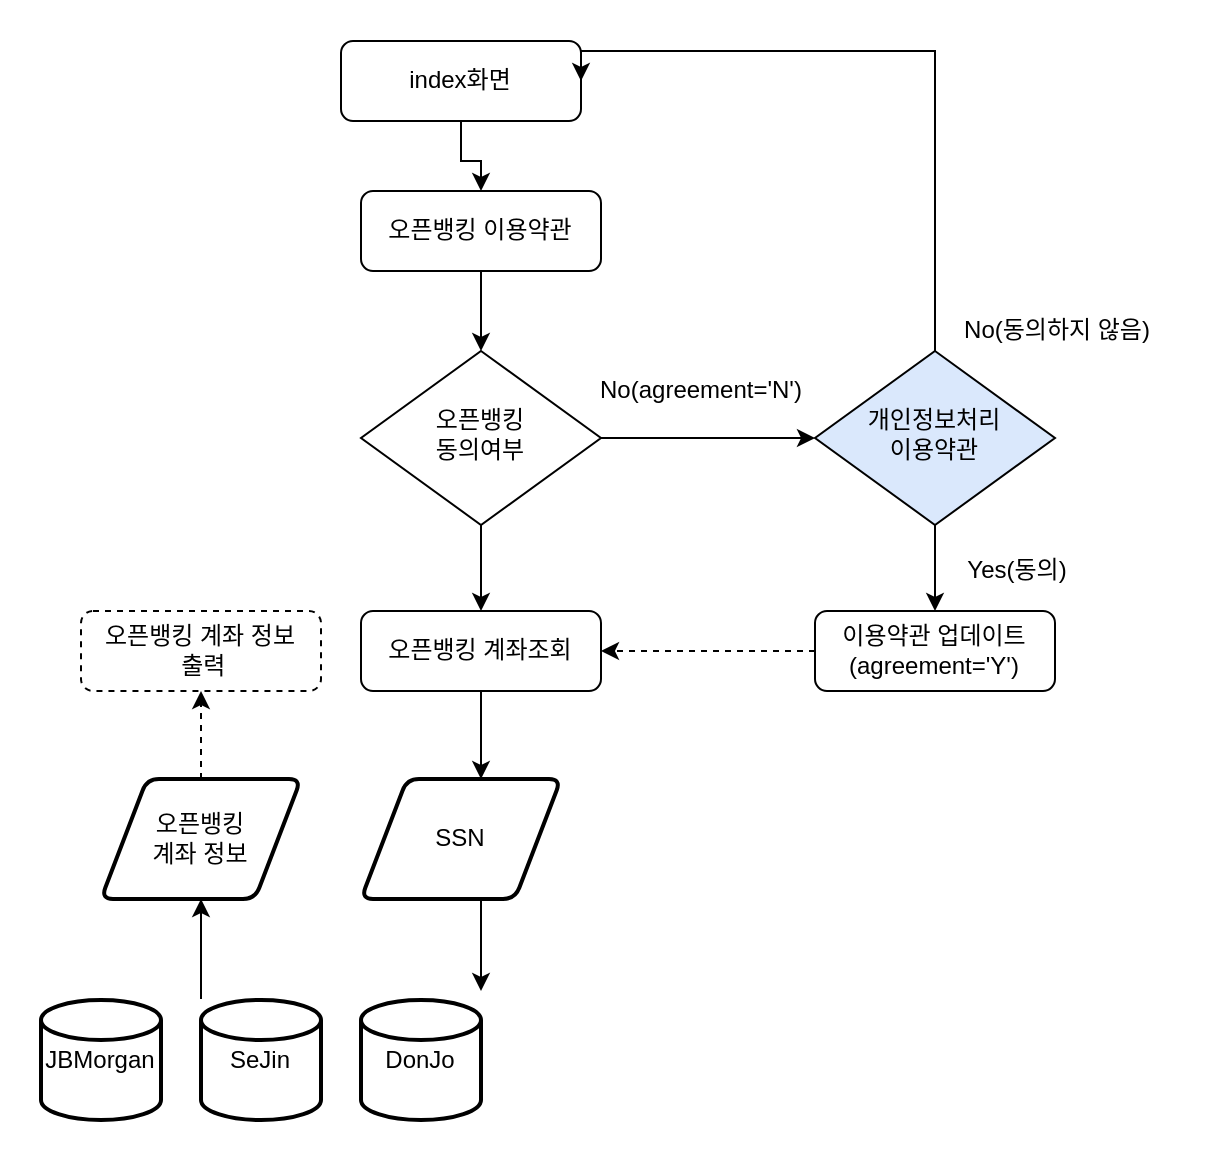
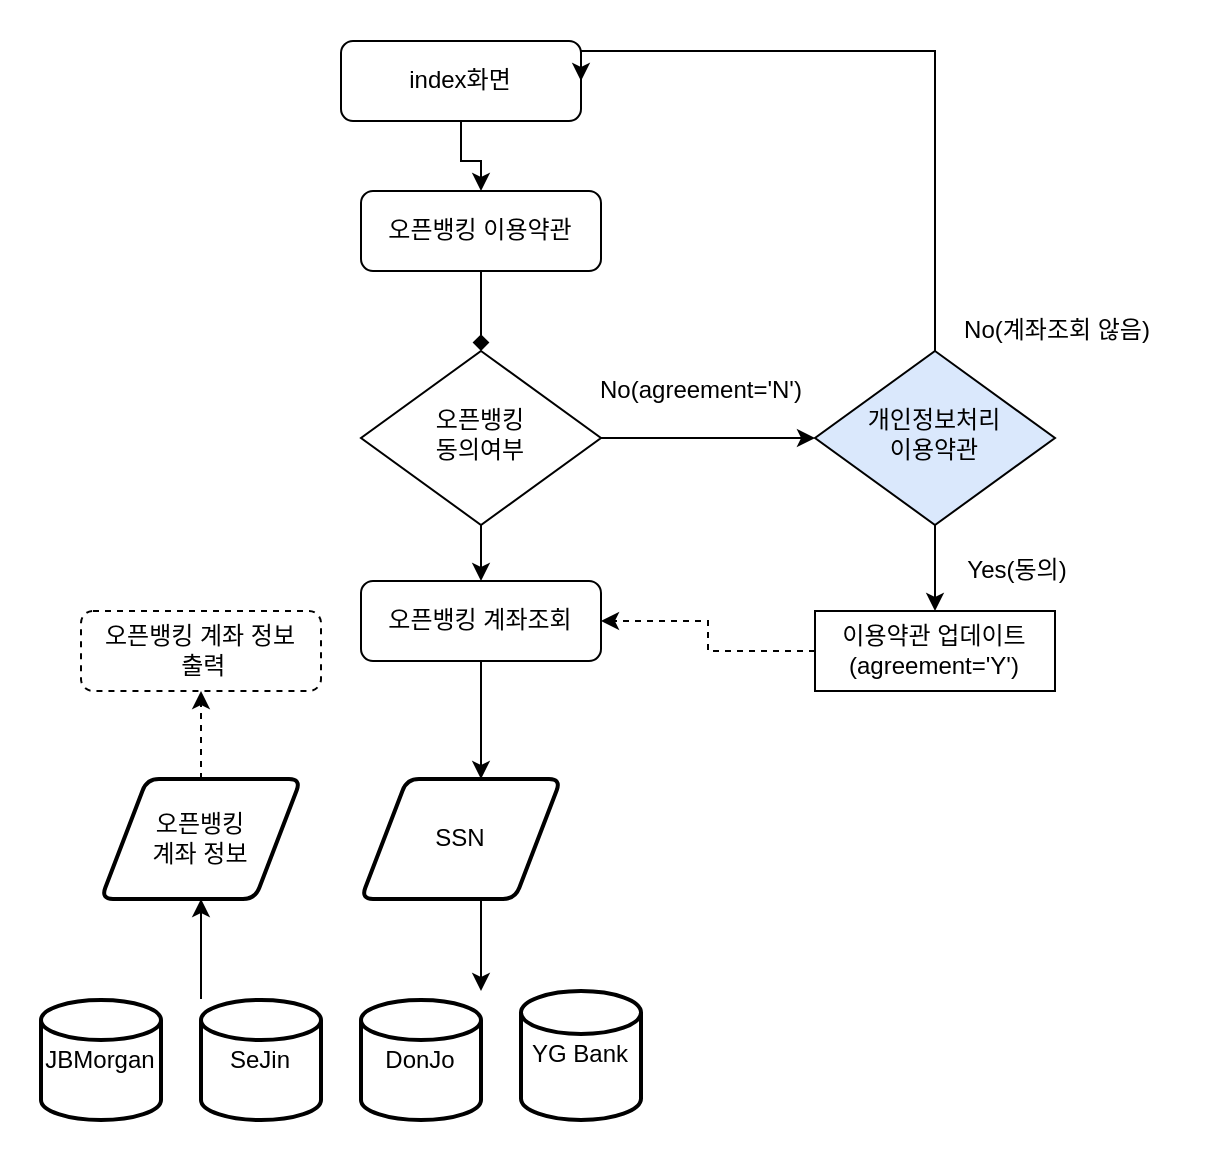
  <mxCell id="0" />
  <mxCell id="1" parent="0" />
- <mxCell id="2" value="" style="edgeStyle=orthogonalEdgeStyle;rounded=0;orthogonalLoop=1;jettySize=auto;html=1;entryX=0.5;entryY=0;entryDx=0;entryDy=0;" edge="1" parent="1" source="3" target="13"><mxGeometry relative="1" as="geometry"><mxPoint x="240" y="182" as="targetPoint" /></mxGeometry></mxCell>
+ <mxCell id="2" value="" style="edgeStyle=orthogonalEdgeStyle;rounded=0;orthogonalLoop=1;jettySize=auto;html=1;entryX=0.5;entryY=0;entryDx=0;entryDy=0;endArrow=diamond;" edge="1" parent="1" source="3" target="13"><mxGeometry relative="1" as="geometry"><mxPoint x="240" y="182" as="targetPoint" /></mxGeometry></mxCell>
  <mxCell id="3" value="오픈뱅킹 이용약관" style="rounded=1;whiteSpace=wrap;html=1;" vertex="1" parent="1"><mxGeometry x="180" y="95" width="120" height="40" as="geometry" /></mxCell>
  <mxCell id="4" value="" style="edgeStyle=orthogonalEdgeStyle;rounded=0;orthogonalLoop=1;jettySize=auto;html=1;" edge="1" parent="1" source="5" target="3"><mxGeometry relative="1" as="geometry" /></mxCell>
  <mxCell id="5" value="index화면" style="rounded=1;whiteSpace=wrap;html=1;" vertex="1" parent="1"><mxGeometry x="170" y="20" width="120" height="40" as="geometry" /></mxCell>
  <mxCell id="6" style="edgeStyle=orthogonalEdgeStyle;rounded=0;orthogonalLoop=1;jettySize=auto;html=1;entryX=1;entryY=0.5;entryDx=0;entryDy=0;exitX=0.5;exitY=0;exitDx=0;exitDy=0;" edge="1" parent="1" source="8" target="5"><mxGeometry relative="1" as="geometry"><Array as="points"><mxPoint x="467" y="25" /></Array></mxGeometry></mxCell>
  <mxCell id="7" value="" style="edgeStyle=orthogonalEdgeStyle;rounded=0;orthogonalLoop=1;jettySize=auto;html=1;" edge="1" parent="1" source="8" target="10"><mxGeometry relative="1" as="geometry" /></mxCell>
  <mxCell id="8" value="개인정보처리&lt;br&gt;이용약관" style="rhombus;whiteSpace=wrap;html=1;shadow=0;fontFamily=Helvetica;fontSize=12;align=center;strokeWidth=1;spacing=6;spacingTop=-4;fillColor=#dae8fc;" vertex="1" parent="1"><mxGeometry x="407" y="175" width="120" height="87" as="geometry" /></mxCell>
  <mxCell id="9" value="" style="edgeStyle=orthogonalEdgeStyle;rounded=0;orthogonalLoop=1;jettySize=auto;html=1;dashed=1;" edge="1" parent="1" source="10" target="18"><mxGeometry relative="1" as="geometry" /></mxCell>
- <mxCell id="10" value="이용약관 업데이트&lt;br&gt;(agreement='Y')" style="rounded=1;whiteSpace=wrap;html=1;" vertex="1" parent="1"><mxGeometry x="407" y="305" width="120" height="40" as="geometry" /></mxCell>
+ <mxCell id="10" value="이용약관 업데이트&lt;br&gt;(agreement='Y')" style="whiteSpace=wrap;html=1;rounded=0;" vertex="1" parent="1"><mxGeometry x="407" y="305" width="120" height="40" as="geometry" /></mxCell>
  <mxCell id="11" value="" style="edgeStyle=orthogonalEdgeStyle;rounded=0;orthogonalLoop=1;jettySize=auto;html=1;" edge="1" parent="1" source="13" target="8"><mxGeometry relative="1" as="geometry" /></mxCell>
  <mxCell id="12" value="" style="edgeStyle=orthogonalEdgeStyle;rounded=0;orthogonalLoop=1;jettySize=auto;html=1;" edge="1" parent="1" source="13" target="18"><mxGeometry relative="1" as="geometry" /></mxCell>
  <mxCell id="13" value="오픈뱅킹&lt;br&gt;동의여부" style="rhombus;whiteSpace=wrap;html=1;shadow=0;fontFamily=Helvetica;fontSize=12;align=center;strokeWidth=1;spacing=6;spacingTop=-4;" vertex="1" parent="1"><mxGeometry x="180" y="175" width="120" height="87" as="geometry" /></mxCell>
  <mxCell id="14" value="No(agreement='N')" style="text;html=1;resizable=0;autosize=1;align=center;verticalAlign=middle;points=[];fillColor=none;strokeColor=none;rounded=0;" vertex="1" parent="1"><mxGeometry x="290" y="185" width="120" height="20" as="geometry" /></mxCell>
- <mxCell id="15" value="No(동의하지 않음)" style="text;html=1;resizable=0;autosize=1;align=center;verticalAlign=middle;points=[];fillColor=none;strokeColor=none;rounded=0;" vertex="1" parent="1"><mxGeometry x="473" y="155" width="110" height="20" as="geometry" /></mxCell>
+ <mxCell id="15" value="No(계좌조회 않음)" style="text;html=1;resizable=0;autosize=1;align=center;verticalAlign=middle;points=[];fillColor=none;strokeColor=none;rounded=0;" vertex="1" parent="1"><mxGeometry x="473" y="155" width="110" height="20" as="geometry" /></mxCell>
  <mxCell id="16" value="Yes(동의)" style="text;html=1;resizable=0;autosize=1;align=center;verticalAlign=middle;points=[];fillColor=none;strokeColor=none;rounded=0;" vertex="1" parent="1"><mxGeometry x="473" y="275" width="70" height="20" as="geometry" /></mxCell>
  <mxCell id="17" value="" style="edgeStyle=orthogonalEdgeStyle;rounded=0;orthogonalLoop=1;jettySize=auto;html=1;" edge="1" parent="1" source="18" target="19"><mxGeometry relative="1" as="geometry"><Array as="points"><mxPoint x="240" y="355" /><mxPoint x="240" y="355" /></Array></mxGeometry></mxCell>
- <mxCell id="18" value="오픈뱅킹 계좌조회" style="rounded=1;whiteSpace=wrap;html=1;" vertex="1" parent="1"><mxGeometry x="180" y="305" width="120" height="40" as="geometry" /></mxCell>
+ <mxCell id="18" value="오픈뱅킹 계좌조회" style="rounded=1;whiteSpace=wrap;html=1;" vertex="1" parent="1"><mxGeometry x="180" y="290" width="120" height="40" as="geometry" /></mxCell>
  <mxCell id="19" value="SSN" style="shape=parallelogram;html=1;strokeWidth=2;perimeter=parallelogramPerimeter;whiteSpace=wrap;rounded=1;arcSize=12;size=0.23;" vertex="1" parent="1"><mxGeometry x="180" y="389" width="100" height="60" as="geometry" /></mxCell>
  <mxCell id="20" value="JBMorgan" style="strokeWidth=2;html=1;shape=mxgraph.flowchart.database;whiteSpace=wrap;" vertex="1" parent="1"><mxGeometry x="20" y="499.5" width="60" height="60" as="geometry" /></mxCell>
  <mxCell id="21" value="SeJin" style="strokeWidth=2;html=1;shape=mxgraph.flowchart.database;whiteSpace=wrap;" vertex="1" parent="1"><mxGeometry x="100" y="499.5" width="60" height="60" as="geometry" /></mxCell>
  <mxCell id="22" value="DonJo" style="strokeWidth=2;html=1;shape=mxgraph.flowchart.database;whiteSpace=wrap;" vertex="1" parent="1"><mxGeometry x="180" y="499.5" width="60" height="60" as="geometry" /></mxCell>
+ <mxCell id="23" value="YG Bank" style="strokeWidth=2;html=1;shape=mxgraph.flowchart.database;whiteSpace=wrap;" vertex="1" parent="1"><mxGeometry x="260" y="495" width="60" height="64.5" as="geometry" /></mxCell>
  <mxCell id="24" value="" style="endArrow=classic;html=1;" edge="1" parent="1"><mxGeometry width="50" height="50" relative="1" as="geometry"><mxPoint x="240" y="450" as="sourcePoint" /><mxPoint x="240" y="495" as="targetPoint" /><Array as="points"><mxPoint x="240" y="460" /></Array></mxGeometry></mxCell>
  <mxCell id="25" value="" style="endArrow=classic;html=1;entryX=0.5;entryY=1;entryDx=0;entryDy=0;" edge="1" parent="1" target="27"><mxGeometry width="50" height="50" relative="1" as="geometry"><mxPoint x="100" y="499" as="sourcePoint" /><mxPoint x="100" y="455" as="targetPoint" /></mxGeometry></mxCell>
  <mxCell id="26" value="" style="edgeStyle=orthogonalEdgeStyle;rounded=0;orthogonalLoop=1;jettySize=auto;html=1;dashed=1;" edge="1" parent="1" source="27" target="28"><mxGeometry relative="1" as="geometry" /></mxCell>
  <mxCell id="27" value="오픈뱅킹&lt;br&gt;계좌 정보" style="shape=parallelogram;html=1;strokeWidth=2;perimeter=parallelogramPerimeter;whiteSpace=wrap;rounded=1;arcSize=12;size=0.23;" vertex="1" parent="1"><mxGeometry x="50" y="389" width="100" height="60" as="geometry" /></mxCell>
  <mxCell id="28" value="오픈뱅킹 계좌 정보&lt;br&gt;&amp;nbsp;출력" style="rounded=1;whiteSpace=wrap;html=1;dashed=1;" vertex="1" parent="1"><mxGeometry x="40" y="305" width="120" height="40" as="geometry" /></mxCell>
